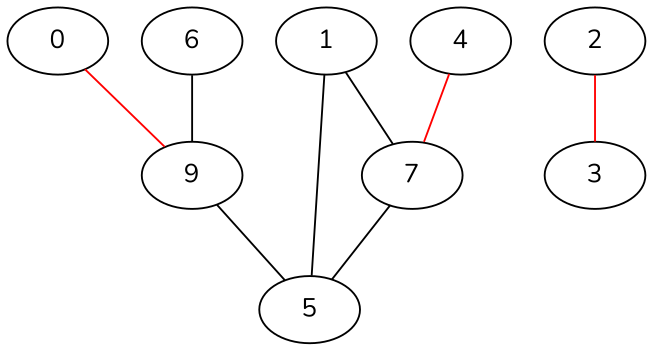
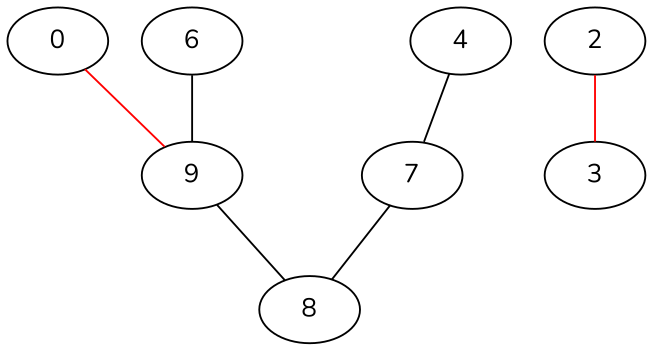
  graph {
    fontname=Nunito
    node [fontname=Nunito]
    edge [fontname=Nunito]
    0
    9
-   8 [label=5]
-   1
+   8
    7
    2
    3
    4
    6
    0 -- 9 [color=red]
    9 -- 8
-   1 -- 8
-   1 -- 7
    7 -- 8
    2 -- 3 [color=red]
-   4 -- 7 [color=red]
+   4 -- 7
    6 -- 9 [color=black]
  }
